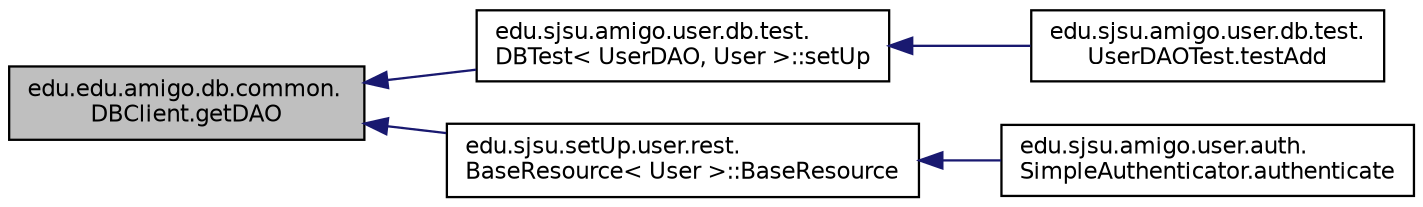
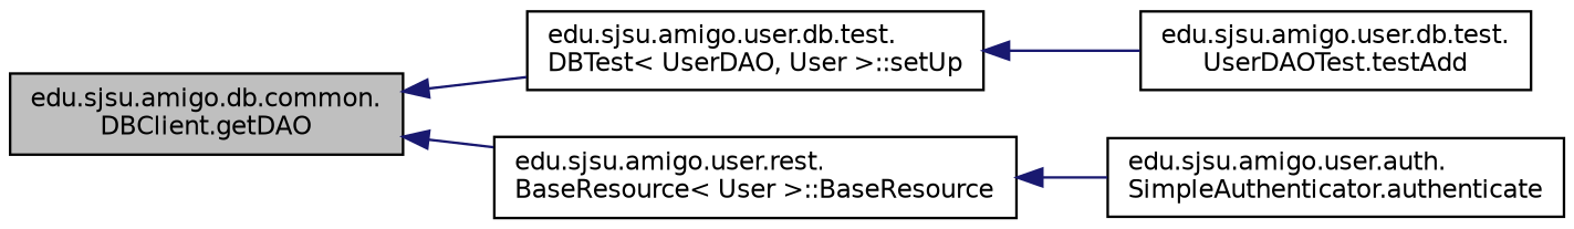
  digraph {
    rankdir=LR
    node [color=black fillcolor=white fontname=Helvetica fontsize=10 shape=record style=filled]
    edge [color=midnightblue dir=back fontname=Helvetica fontsize=10 labelfontname=Helvetica labelfontsize=10 style=solid]
-   n1 [fillcolor=grey75 fontcolor=black height=0.2 label="edu.edu.amigo.db.common.\lDBClient.getDAO" width=0.4]
+   n1 [fillcolor=grey75 fontcolor=black height=0.2 label="edu.sjsu.amigo.db.common.\lDBClient.getDAO" width=0.4]
    n2 [height=0.2 label="edu.sjsu.amigo.user.db.test.\lDBTest\< UserDAO, User \>::setUp" width=0.4]
-   n3 [height=0.2 label="edu.sjsu.setUp.user.rest.\lBaseResource\< User \>::BaseResource" width=0.4]
+   n3 [height=0.2 label="edu.sjsu.amigo.user.rest.\lBaseResource\< User \>::BaseResource" width=0.4]
    n4 [height=0.2 label="edu.sjsu.amigo.user.db.test.\lUserDAOTest.testAdd" width=0.4]
    n5 [height=0.2 label="edu.sjsu.amigo.user.auth.\lSimpleAuthenticator.authenticate" width=0.4]
    n1 -> n2
    n1 -> n3
    n2 -> n4
    n3 -> n5
  }
